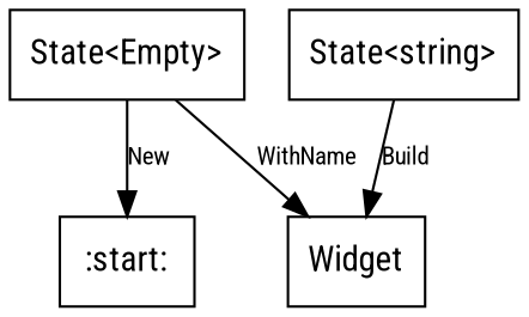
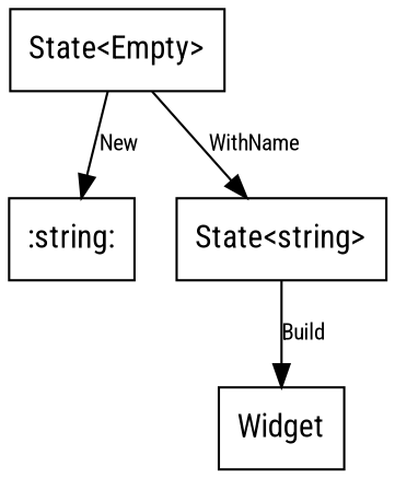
  digraph {
    fontname="Roboto Condensed"
    node [fontname="Roboto Condensed" shape=rect]
    edge [fontname="Roboto Condensed" fontsize=10]
    "State<Empty>"
-   ":start:"
+   ":start:" [label=":string:"]
    "State<string>"
    Widget
    "State<Empty>" -> ":start:" [label=New]
-   "State<Empty>" -> Widget [label=WithName]
+   "State<Empty>" -> "State<string>" [label=WithName]
    "State<string>" -> Widget [label=Build]
  }
